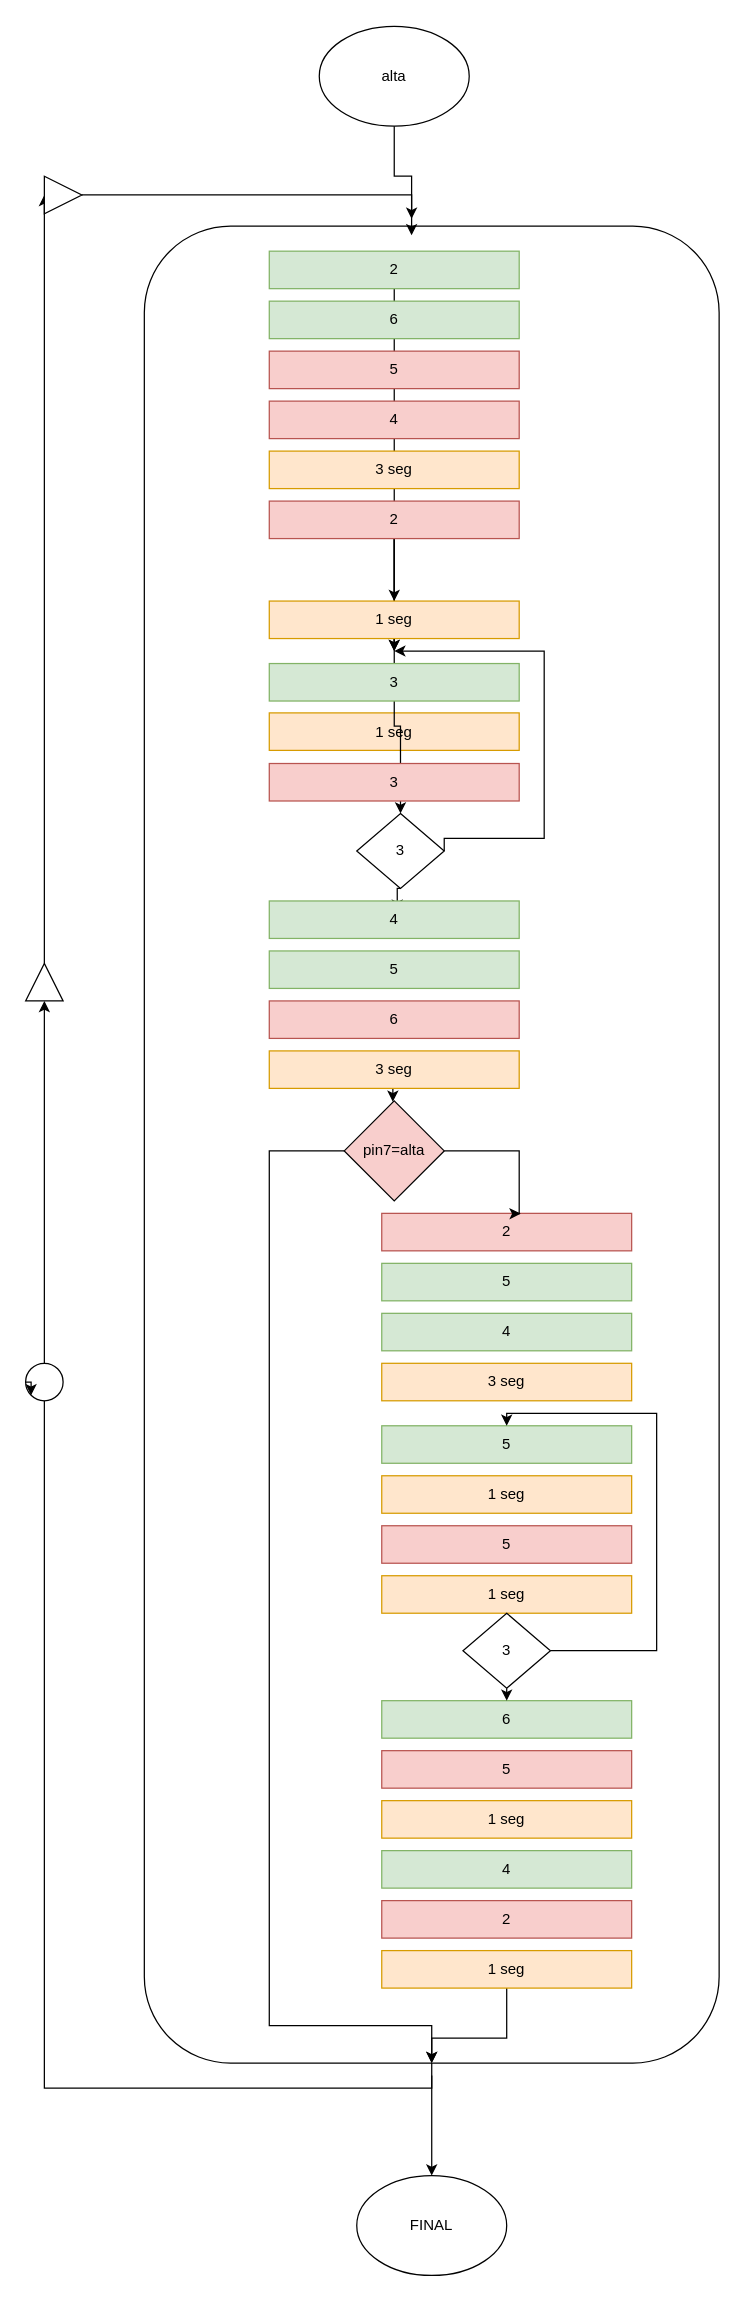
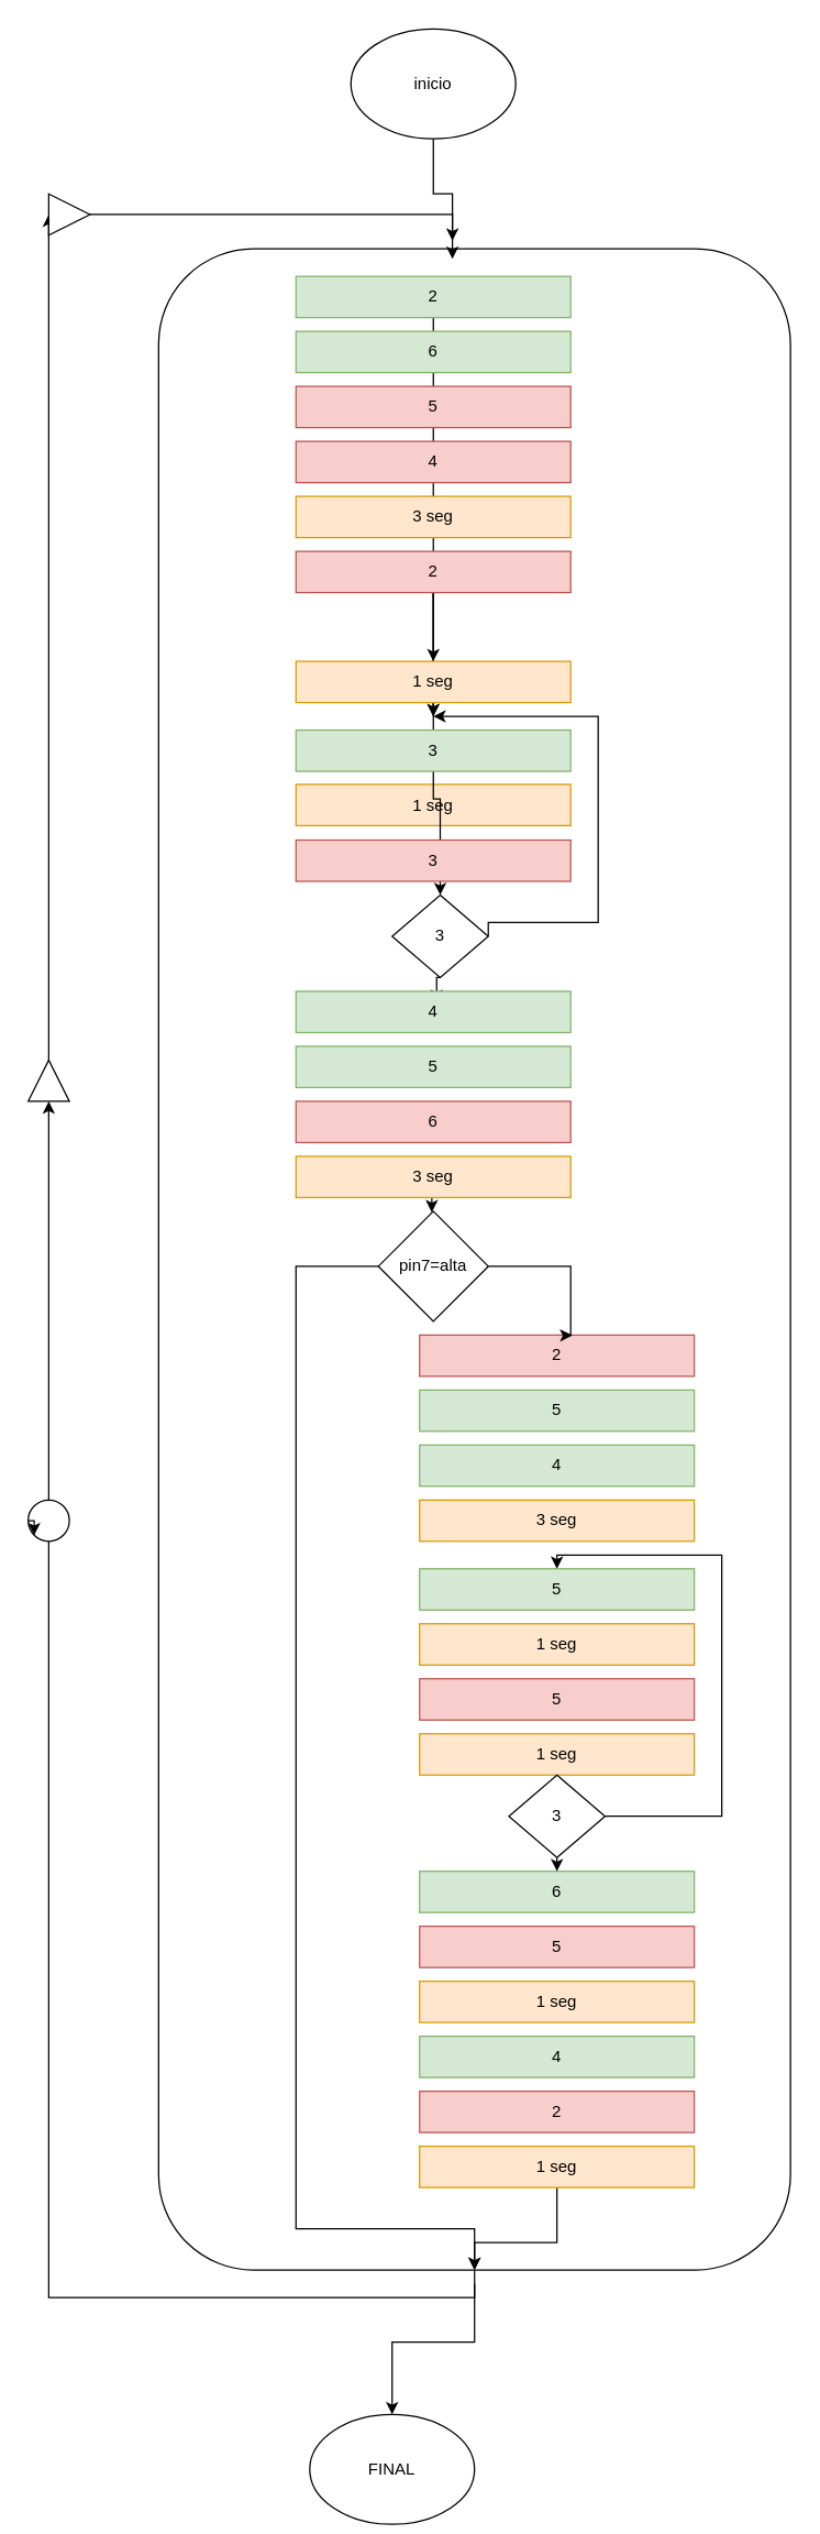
  <mxCell id="0" />
  <mxCell id="1" parent="0" />
- <mxCell id="2" value="alta" style="ellipse;whiteSpace=wrap;html=1;" vertex="1" parent="1"><mxGeometry x="255" y="20" width="120" height="80" as="geometry" /></mxCell>
+ <mxCell id="2" value="inicio" style="ellipse;whiteSpace=wrap;html=1;" vertex="1" parent="1"><mxGeometry x="255" y="20" width="120" height="80" as="geometry" /></mxCell>
  <mxCell id="3" style="edgeStyle=orthogonalEdgeStyle;rounded=0;orthogonalLoop=1;jettySize=auto;html=1;entryX=1;entryY=0.5;entryDx=0;entryDy=0;" edge="1" parent="1" target="9"><mxGeometry relative="1" as="geometry"><mxPoint x="345" y="1660" as="sourcePoint" /><Array as="points"><mxPoint x="345" y="1670" /><mxPoint x="35" y="1670" /><mxPoint x="35" y="1105" /></Array></mxGeometry></mxCell>
  <mxCell id="4" style="edgeStyle=orthogonalEdgeStyle;rounded=0;orthogonalLoop=1;jettySize=auto;html=1;entryX=0.5;entryY=0;entryDx=0;entryDy=0;" edge="1" parent="1" source="5" target="57"><mxGeometry relative="1" as="geometry" /></mxCell>
  <mxCell id="5" value="" style="rounded=1;whiteSpace=wrap;html=1;" vertex="1" parent="1"><mxGeometry x="115" y="180" width="460" height="1470" as="geometry" /></mxCell>
  <mxCell id="6" style="edgeStyle=orthogonalEdgeStyle;rounded=0;orthogonalLoop=1;jettySize=auto;html=1;entryX=0;entryY=0.5;entryDx=0;entryDy=0;" edge="1" parent="1" source="7" target="12"><mxGeometry relative="1" as="geometry"><Array as="points"><mxPoint x="35" y="475" /></Array></mxGeometry></mxCell>
  <mxCell id="7" value="" style="triangle;whiteSpace=wrap;html=1;rotation=-90;" vertex="1" parent="1"><mxGeometry x="20" y="770" width="30" height="30" as="geometry" /></mxCell>
  <mxCell id="8" style="edgeStyle=orthogonalEdgeStyle;rounded=0;orthogonalLoop=1;jettySize=auto;html=1;entryX=0;entryY=0.5;entryDx=0;entryDy=0;" edge="1" parent="1" source="9" target="7"><mxGeometry relative="1" as="geometry" /></mxCell>
  <mxCell id="9" value="" style="ellipse;whiteSpace=wrap;html=1;" vertex="1" parent="1"><mxGeometry x="20" y="1090" width="30" height="30" as="geometry" /></mxCell>
  <mxCell id="10" style="edgeStyle=orthogonalEdgeStyle;rounded=0;orthogonalLoop=1;jettySize=auto;html=1;exitX=0;exitY=0.5;exitDx=0;exitDy=0;entryX=0;entryY=1;entryDx=0;entryDy=0;" edge="1" parent="1" source="9" target="9"><mxGeometry relative="1" as="geometry" /></mxCell>
  <mxCell id="11" style="edgeStyle=orthogonalEdgeStyle;rounded=0;orthogonalLoop=1;jettySize=auto;html=1;entryX=0.465;entryY=-0.004;entryDx=0;entryDy=0;entryPerimeter=0;" edge="1" parent="1" source="12" target="5"><mxGeometry relative="1" as="geometry"><mxPoint x="265" y="250" as="targetPoint" /></mxGeometry></mxCell>
  <mxCell id="12" value="" style="triangle;whiteSpace=wrap;html=1;rotation=0;" vertex="1" parent="1"><mxGeometry x="35" y="140" width="30" height="30" as="geometry" /></mxCell>
  <mxCell id="13" style="edgeStyle=orthogonalEdgeStyle;rounded=0;orthogonalLoop=1;jettySize=auto;html=1;entryX=0.465;entryY=0.005;entryDx=0;entryDy=0;entryPerimeter=0;" edge="1" parent="1" source="2" target="5"><mxGeometry relative="1" as="geometry" /></mxCell>
  <mxCell id="14" style="edgeStyle=orthogonalEdgeStyle;rounded=0;orthogonalLoop=1;jettySize=auto;html=1;exitX=0.5;exitY=1;exitDx=0;exitDy=0;" edge="1" parent="1" source="15"><mxGeometry relative="1" as="geometry"><mxPoint x="315" y="520" as="targetPoint" /></mxGeometry></mxCell>
  <mxCell id="15" value="2" style="rounded=0;whiteSpace=wrap;html=1;fillColor=#d5e8d4;strokeColor=#82b366;" vertex="1" parent="1"><mxGeometry x="215" y="200" width="200" height="30" as="geometry" /></mxCell>
  <mxCell id="16" value="6" style="rounded=0;whiteSpace=wrap;html=1;fillColor=#d5e8d4;strokeColor=#82b366;" vertex="1" parent="1"><mxGeometry x="215" y="240" width="200" height="30" as="geometry" /></mxCell>
  <mxCell id="17" value="5" style="rounded=0;whiteSpace=wrap;html=1;fillColor=#f8cecc;strokeColor=#b85450;" vertex="1" parent="1"><mxGeometry x="215" y="280" width="200" height="30" as="geometry" /></mxCell>
  <mxCell id="18" value="4" style="rounded=0;whiteSpace=wrap;html=1;fillColor=#f8cecc;strokeColor=#b85450;" vertex="1" parent="1"><mxGeometry x="215" y="320" width="200" height="30" as="geometry" /></mxCell>
  <mxCell id="19" value="3 seg" style="rounded=0;whiteSpace=wrap;html=1;fillColor=#ffe6cc;strokeColor=#d79b00;" vertex="1" parent="1"><mxGeometry x="215" y="360" width="200" height="30" as="geometry" /></mxCell>
  <mxCell id="20" value="" style="edgeStyle=orthogonalEdgeStyle;rounded=0;orthogonalLoop=1;jettySize=auto;html=1;" edge="1" parent="1" source="22" target="27"><mxGeometry relative="1" as="geometry" /></mxCell>
  <mxCell id="21" style="edgeStyle=orthogonalEdgeStyle;rounded=0;orthogonalLoop=1;jettySize=auto;html=1;exitX=0.5;exitY=1;exitDx=0;exitDy=0;" edge="1" parent="1" source="22"><mxGeometry relative="1" as="geometry"><mxPoint x="315" y="520" as="targetPoint" /></mxGeometry></mxCell>
  <mxCell id="22" value="2" style="rounded=0;whiteSpace=wrap;html=1;fillColor=#f8cecc;strokeColor=#b85450;" vertex="1" parent="1"><mxGeometry x="215" y="400" width="200" height="30" as="geometry" /></mxCell>
  <mxCell id="23" style="edgeStyle=orthogonalEdgeStyle;rounded=0;orthogonalLoop=1;jettySize=auto;html=1;exitX=0.5;exitY=1;exitDx=0;exitDy=0;" edge="1" parent="1" source="24"><mxGeometry relative="1" as="geometry"><mxPoint x="317.412" y="727.824" as="targetPoint" /></mxGeometry></mxCell>
  <mxCell id="24" value="3" style="rhombus;whiteSpace=wrap;html=1;" vertex="1" parent="1"><mxGeometry x="285" y="650" width="70" height="60" as="geometry" /></mxCell>
  <mxCell id="25" value="1 seg" style="rounded=0;whiteSpace=wrap;html=1;fillColor=#ffe6cc;strokeColor=#d79b00;" vertex="1" parent="1"><mxGeometry x="215" y="569.5" width="200" height="30" as="geometry" /></mxCell>
  <mxCell id="26" style="edgeStyle=orthogonalEdgeStyle;rounded=0;orthogonalLoop=1;jettySize=auto;html=1;exitX=0.5;exitY=1;exitDx=0;exitDy=0;" edge="1" parent="1" source="27" target="24"><mxGeometry relative="1" as="geometry" /></mxCell>
  <mxCell id="27" value="1 seg" style="rounded=0;whiteSpace=wrap;html=1;fillColor=#ffe6cc;strokeColor=#d79b00;" vertex="1" parent="1"><mxGeometry x="215" y="480" width="200" height="30" as="geometry" /></mxCell>
  <mxCell id="28" value="3" style="rounded=0;whiteSpace=wrap;html=1;fillColor=#f8cecc;strokeColor=#b85450;" vertex="1" parent="1"><mxGeometry x="215" y="610" width="200" height="30" as="geometry" /></mxCell>
  <mxCell id="29" value="3" style="rounded=0;whiteSpace=wrap;html=1;fillColor=#d5e8d4;strokeColor=#82b366;" vertex="1" parent="1"><mxGeometry x="215" y="530" width="200" height="30" as="geometry" /></mxCell>
  <mxCell id="30" style="edgeStyle=orthogonalEdgeStyle;rounded=0;orthogonalLoop=1;jettySize=auto;html=1;exitX=1;exitY=0.5;exitDx=0;exitDy=0;" edge="1" parent="1" source="24"><mxGeometry relative="1" as="geometry"><mxPoint x="315" y="520" as="targetPoint" /><Array as="points"><mxPoint x="435" y="670" /><mxPoint x="435" y="520" /></Array></mxGeometry></mxCell>
  <mxCell id="31" value="4" style="rounded=0;whiteSpace=wrap;html=1;fillColor=#d5e8d4;strokeColor=#82b366;" vertex="1" parent="1"><mxGeometry x="215" y="720" width="200" height="30" as="geometry" /></mxCell>
  <mxCell id="32" value="6" style="rounded=0;whiteSpace=wrap;html=1;fillColor=#f8cecc;strokeColor=#b85450;" vertex="1" parent="1"><mxGeometry x="215" y="800" width="200" height="30" as="geometry" /></mxCell>
  <mxCell id="33" value="5" style="rounded=0;whiteSpace=wrap;html=1;fillColor=#d5e8d4;strokeColor=#82b366;" vertex="1" parent="1"><mxGeometry x="215" y="760" width="200" height="30" as="geometry" /></mxCell>
  <mxCell id="34" style="edgeStyle=orthogonalEdgeStyle;rounded=0;orthogonalLoop=1;jettySize=auto;html=1;exitX=0.5;exitY=1;exitDx=0;exitDy=0;" edge="1" parent="1" source="35"><mxGeometry relative="1" as="geometry"><mxPoint x="313.882" y="880.765" as="targetPoint" /></mxGeometry></mxCell>
  <mxCell id="35" value="3 seg" style="rounded=0;whiteSpace=wrap;html=1;fillColor=#ffe6cc;strokeColor=#d79b00;" vertex="1" parent="1"><mxGeometry x="215" y="840" width="200" height="30" as="geometry" /></mxCell>
  <mxCell id="36" style="edgeStyle=orthogonalEdgeStyle;rounded=0;orthogonalLoop=1;jettySize=auto;html=1;entryX=0.5;entryY=1;entryDx=0;entryDy=0;" edge="1" parent="1" source="37" target="5"><mxGeometry relative="1" as="geometry"><Array as="points"><mxPoint x="215" y="920" /><mxPoint x="215" y="1620" /><mxPoint x="345" y="1620" /></Array></mxGeometry></mxCell>
- <mxCell id="37" value="pin7=alta" style="rhombus;whiteSpace=wrap;html=1;fillColor=#f8cecc;" vertex="1" parent="1"><mxGeometry x="275" y="880" width="80" height="80" as="geometry" /></mxCell>
+ <mxCell id="37" value="pin7=alta" style="rhombus;whiteSpace=wrap;html=1;" vertex="1" parent="1"><mxGeometry x="275" y="880" width="80" height="80" as="geometry" /></mxCell>
  <mxCell id="38" value="2" style="rounded=0;whiteSpace=wrap;html=1;fillColor=#f8cecc;strokeColor=#b85450;" vertex="1" parent="1"><mxGeometry x="305" y="970" width="200" height="30" as="geometry" /></mxCell>
  <mxCell id="39" value="5" style="rounded=0;whiteSpace=wrap;html=1;fillColor=#d5e8d4;strokeColor=#82b366;" vertex="1" parent="1"><mxGeometry x="305" y="1010" width="200" height="30" as="geometry" /></mxCell>
  <mxCell id="40" value="4" style="rounded=0;whiteSpace=wrap;html=1;fillColor=#d5e8d4;strokeColor=#82b366;" vertex="1" parent="1"><mxGeometry x="305" y="1050" width="200" height="30" as="geometry" /></mxCell>
  <mxCell id="41" value="3 seg" style="rounded=0;whiteSpace=wrap;html=1;fillColor=#ffe6cc;strokeColor=#d79b00;" vertex="1" parent="1"><mxGeometry x="305" y="1090" width="200" height="30" as="geometry" /></mxCell>
  <mxCell id="42" value="5" style="rounded=0;whiteSpace=wrap;html=1;fillColor=#f8cecc;strokeColor=#b85450;" vertex="1" parent="1"><mxGeometry x="305" y="1220" width="200" height="30" as="geometry" /></mxCell>
  <mxCell id="43" value="1 seg" style="rounded=0;whiteSpace=wrap;html=1;fillColor=#ffe6cc;strokeColor=#d79b00;" vertex="1" parent="1"><mxGeometry x="305" y="1180" width="200" height="30" as="geometry" /></mxCell>
  <mxCell id="44" value="5" style="rounded=0;whiteSpace=wrap;html=1;fillColor=#d5e8d4;strokeColor=#82b366;" vertex="1" parent="1"><mxGeometry x="305" y="1140" width="200" height="30" as="geometry" /></mxCell>
  <mxCell id="45" style="edgeStyle=orthogonalEdgeStyle;rounded=0;orthogonalLoop=1;jettySize=auto;html=1;exitX=1;exitY=0.5;exitDx=0;exitDy=0;" edge="1" source="56" parent="1"><mxGeometry relative="1" as="geometry"><mxPoint x="405" y="1140" as="targetPoint" /><Array as="points"><mxPoint x="525" y="1320" /><mxPoint x="525" y="1130" /><mxPoint x="405" y="1130" /></Array></mxGeometry></mxCell>
  <mxCell id="46" style="edgeStyle=orthogonalEdgeStyle;rounded=0;orthogonalLoop=1;jettySize=auto;html=1;exitX=1;exitY=0.5;exitDx=0;exitDy=0;entryX=0.556;entryY=0.006;entryDx=0;entryDy=0;entryPerimeter=0;" edge="1" parent="1" source="37" target="38"><mxGeometry relative="1" as="geometry"><mxPoint x="375" y="920" as="sourcePoint" /><mxPoint x="425" y="1120" as="targetPoint" /><Array as="points"><mxPoint x="415" y="920" /><mxPoint x="415" y="970" /></Array></mxGeometry></mxCell>
  <mxCell id="47" value="6" style="rounded=0;whiteSpace=wrap;html=1;fillColor=#d5e8d4;strokeColor=#82b366;" vertex="1" parent="1"><mxGeometry x="305" y="1360" width="200" height="30" as="geometry" /></mxCell>
  <mxCell id="48" value="5" style="rounded=0;whiteSpace=wrap;html=1;fillColor=#f8cecc;strokeColor=#b85450;" vertex="1" parent="1"><mxGeometry x="305" y="1400" width="200" height="30" as="geometry" /></mxCell>
  <mxCell id="49" value="1 seg" style="rounded=0;whiteSpace=wrap;html=1;fillColor=#ffe6cc;strokeColor=#d79b00;" vertex="1" parent="1"><mxGeometry x="305" y="1440" width="200" height="30" as="geometry" /></mxCell>
  <mxCell id="50" value="1 seg" style="rounded=0;whiteSpace=wrap;html=1;fillColor=#ffe6cc;strokeColor=#d79b00;" vertex="1" parent="1"><mxGeometry x="305" y="1260" width="200" height="30" as="geometry" /></mxCell>
  <mxCell id="51" value="4" style="rounded=0;whiteSpace=wrap;html=1;fillColor=#d5e8d4;strokeColor=#82b366;" vertex="1" parent="1"><mxGeometry x="305" y="1480" width="200" height="30" as="geometry" /></mxCell>
  <mxCell id="52" value="2" style="rounded=0;whiteSpace=wrap;html=1;fillColor=#f8cecc;strokeColor=#b85450;" vertex="1" parent="1"><mxGeometry x="305" y="1520" width="200" height="30" as="geometry" /></mxCell>
  <mxCell id="53" style="edgeStyle=orthogonalEdgeStyle;rounded=0;orthogonalLoop=1;jettySize=auto;html=1;entryX=0.5;entryY=1;entryDx=0;entryDy=0;" edge="1" parent="1" source="54" target="5"><mxGeometry relative="1" as="geometry"><Array as="points"><mxPoint x="405" y="1630" /><mxPoint x="345" y="1630" /></Array></mxGeometry></mxCell>
  <mxCell id="54" value="1 seg" style="rounded=0;whiteSpace=wrap;html=1;fillColor=#ffe6cc;strokeColor=#d79b00;" vertex="1" parent="1"><mxGeometry x="305" y="1560" width="200" height="30" as="geometry" /></mxCell>
  <mxCell id="55" style="edgeStyle=orthogonalEdgeStyle;rounded=0;orthogonalLoop=1;jettySize=auto;html=1;exitX=0.5;exitY=1;exitDx=0;exitDy=0;entryX=0.5;entryY=0;entryDx=0;entryDy=0;" edge="1" parent="1" source="56" target="47"><mxGeometry relative="1" as="geometry" /></mxCell>
  <mxCell id="56" value="3" style="rhombus;whiteSpace=wrap;html=1;" vertex="1" parent="1"><mxGeometry x="370" y="1290" width="70" height="60" as="geometry" /></mxCell>
- <mxCell id="57" value="FINAL" style="ellipse;whiteSpace=wrap;html=1;" vertex="1" parent="1"><mxGeometry x="285" y="1740" width="120" height="80" as="geometry" /></mxCell>
+ <mxCell id="57" value="FINAL" style="ellipse;whiteSpace=wrap;html=1;" vertex="1" parent="1"><mxGeometry x="225" y="1755" width="120" height="80" as="geometry" /></mxCell>
